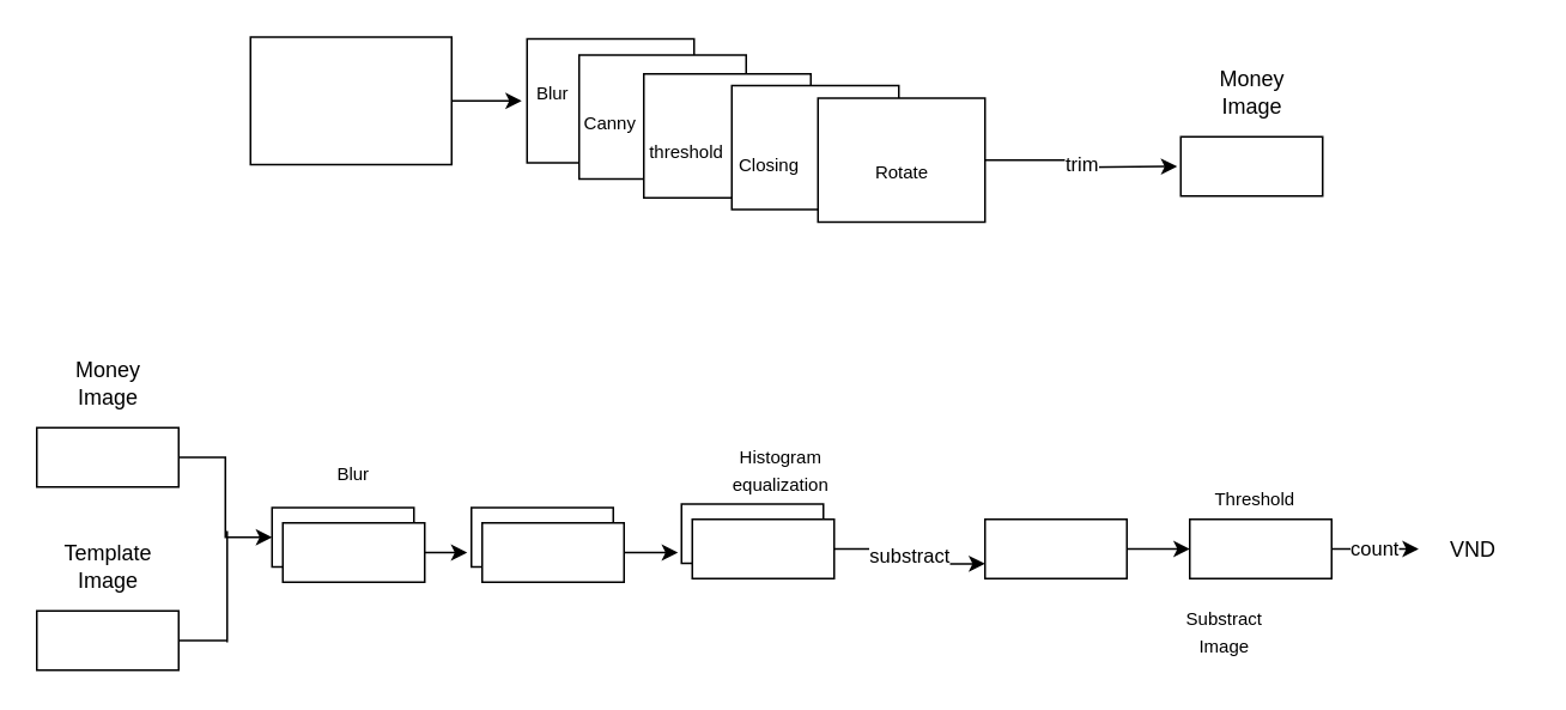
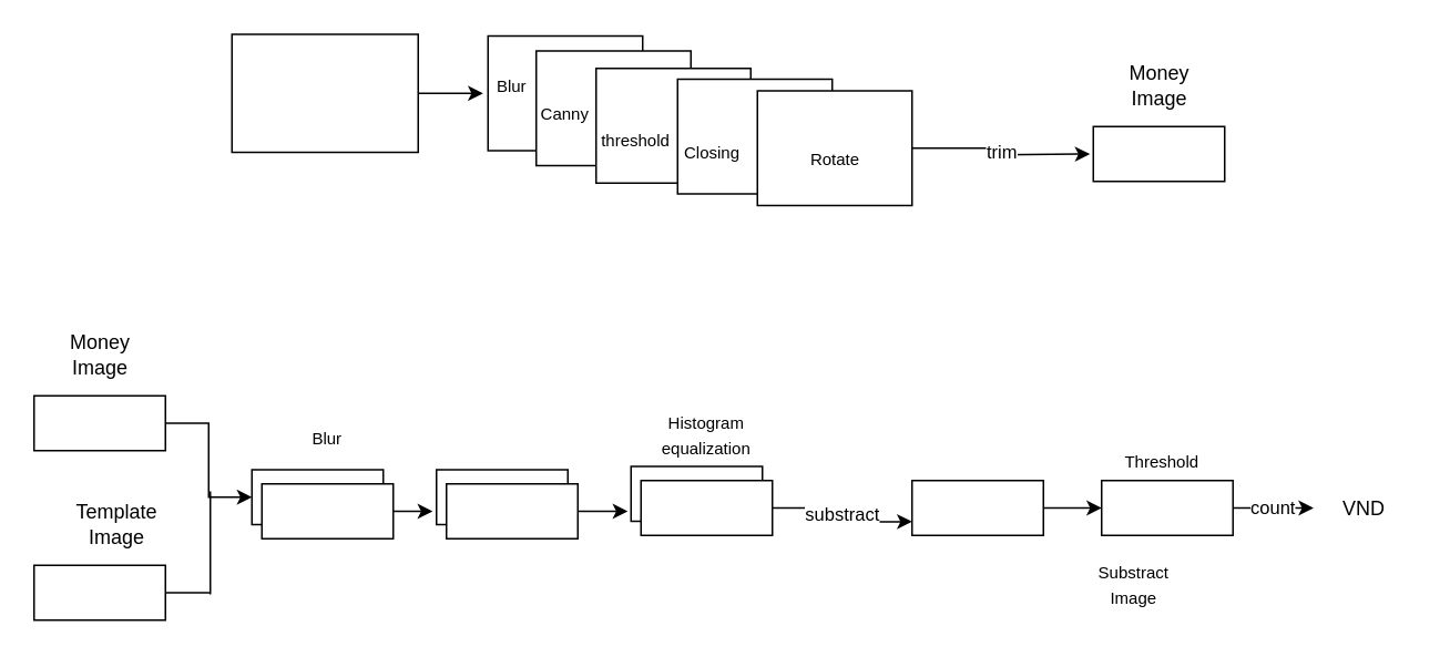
  <mxCell id="0" />
  <mxCell id="1" parent="0" />
  <mxCell id="2" style="edgeStyle=orthogonalEdgeStyle;rounded=0;orthogonalLoop=1;jettySize=auto;html=1;" parent="1" source="3" edge="1"><mxGeometry relative="1" as="geometry"><mxPoint x="290" y="55.5" as="targetPoint" /></mxGeometry></mxCell>
  <mxCell id="3" value="" style="rounded=0;whiteSpace=wrap;html=1;" parent="1" vertex="1"><mxGeometry x="139" y="20" width="112" height="71" as="geometry" /></mxCell>
  <mxCell id="4" value="" style="rounded=0;whiteSpace=wrap;html=1;" parent="1" vertex="1"><mxGeometry x="293" y="21" width="93" height="69" as="geometry" /></mxCell>
  <mxCell id="5" value="&lt;font style=&quot;font-size: 10px;&quot;&gt;Blur&lt;/font&gt;" style="text;html=1;strokeColor=none;fillColor=none;align=center;verticalAlign=middle;whiteSpace=wrap;rounded=0;" parent="1" vertex="1"><mxGeometry x="284" y="39.5" width="47" height="23" as="geometry" /></mxCell>
  <mxCell id="6" value="trim" style="edgeStyle=orthogonalEdgeStyle;rounded=0;orthogonalLoop=1;jettySize=auto;html=1;" parent="1" source="40" edge="1"><mxGeometry relative="1" as="geometry"><mxPoint x="655" y="92" as="targetPoint" /></mxGeometry></mxCell>
  <mxCell id="7" value="" style="rounded=0;whiteSpace=wrap;html=1;" parent="1" vertex="1"><mxGeometry x="657" y="75.5" width="79" height="33" as="geometry" /></mxCell>
  <mxCell id="8" value="Money Image" style="text;html=1;strokeColor=none;fillColor=none;align=center;verticalAlign=middle;whiteSpace=wrap;rounded=0;" parent="1" vertex="1"><mxGeometry x="662.5" y="36" width="68" height="30" as="geometry" /></mxCell>
  <mxCell id="9" style="edgeStyle=orthogonalEdgeStyle;rounded=0;orthogonalLoop=1;jettySize=auto;html=1;entryX=0;entryY=0.5;entryDx=0;entryDy=0;" parent="1" source="10" target="14" edge="1"><mxGeometry relative="1" as="geometry" /></mxCell>
  <mxCell id="10" value="" style="rounded=0;whiteSpace=wrap;html=1;" parent="1" vertex="1"><mxGeometry x="20" y="237.5" width="79" height="33" as="geometry" /></mxCell>
  <mxCell id="11" value="Money Image" style="text;html=1;strokeColor=none;fillColor=none;align=center;verticalAlign=middle;whiteSpace=wrap;rounded=0;" parent="1" vertex="1"><mxGeometry x="25.5" y="198" width="68" height="30" as="geometry" /></mxCell>
  <mxCell id="12" value="" style="rounded=0;whiteSpace=wrap;html=1;" parent="1" vertex="1"><mxGeometry x="20" y="339.5" width="79" height="33" as="geometry" /></mxCell>
- <mxCell id="13" value="Template Image" style="text;html=1;strokeColor=none;fillColor=none;align=center;verticalAlign=middle;whiteSpace=wrap;rounded=0;" parent="1" vertex="1"><mxGeometry x="25.5" y="300" width="68" height="30" as="geometry" /></mxCell>
+ <mxCell id="13" value="Template Image" style="text;html=1;strokeColor=none;fillColor=none;align=center;verticalAlign=middle;whiteSpace=wrap;rounded=0;" parent="1" vertex="1"><mxGeometry x="35.5" y="300" width="68" height="30" as="geometry" /></mxCell>
  <mxCell id="14" value="" style="rounded=0;whiteSpace=wrap;html=1;" parent="1" vertex="1"><mxGeometry x="151" y="282" width="79" height="33" as="geometry" /></mxCell>
  <mxCell id="15" style="edgeStyle=orthogonalEdgeStyle;rounded=0;orthogonalLoop=1;jettySize=auto;html=1;" parent="1" source="16" edge="1"><mxGeometry relative="1" as="geometry"><mxPoint x="259.667" y="307" as="targetPoint" /></mxGeometry></mxCell>
  <mxCell id="16" value="" style="rounded=0;whiteSpace=wrap;html=1;" parent="1" vertex="1"><mxGeometry x="157" y="290.5" width="79" height="33" as="geometry" /></mxCell>
  <mxCell id="17" value="&lt;font style=&quot;font-size: 10px;&quot;&gt;Blur&lt;/font&gt;" style="text;html=1;strokeColor=none;fillColor=none;align=center;verticalAlign=middle;whiteSpace=wrap;rounded=0;" parent="1" vertex="1"><mxGeometry x="173" y="251" width="47" height="23" as="geometry" /></mxCell>
  <mxCell id="18" value="" style="rounded=0;whiteSpace=wrap;html=1;" parent="1" vertex="1"><mxGeometry x="262" y="282" width="79" height="33" as="geometry" /></mxCell>
  <mxCell id="19" style="edgeStyle=orthogonalEdgeStyle;rounded=0;orthogonalLoop=1;jettySize=auto;html=1;" parent="1" source="20" edge="1"><mxGeometry relative="1" as="geometry"><mxPoint x="377" y="307" as="targetPoint" /></mxGeometry></mxCell>
  <mxCell id="20" value="" style="rounded=0;whiteSpace=wrap;html=1;" parent="1" vertex="1"><mxGeometry x="268" y="290.5" width="79" height="33" as="geometry" /></mxCell>
  <mxCell id="21" value="" style="rounded=0;whiteSpace=wrap;html=1;" parent="1" vertex="1"><mxGeometry x="379" y="280" width="79" height="33" as="geometry" /></mxCell>
  <mxCell id="22" value="substract" style="edgeStyle=orthogonalEdgeStyle;rounded=0;orthogonalLoop=1;jettySize=auto;html=1;entryX=0;entryY=0.75;entryDx=0;entryDy=0;" parent="1" source="23" target="26" edge="1"><mxGeometry relative="1" as="geometry"><mxPoint x="515.667" y="305" as="targetPoint" /></mxGeometry></mxCell>
  <mxCell id="23" value="" style="rounded=0;whiteSpace=wrap;html=1;" parent="1" vertex="1"><mxGeometry x="385" y="288.5" width="79" height="33" as="geometry" /></mxCell>
- <mxCell id="24" value="&lt;span style=&quot;font-size: 10px;&quot;&gt;Histogram equalization&lt;/span&gt;" style="text;html=1;strokeColor=none;fillColor=none;align=center;verticalAlign=middle;whiteSpace=wrap;rounded=0;" parent="1" vertex="1"><mxGeometry x="411" y="249" width="47" height="23" as="geometry" /></mxCell>
+ <mxCell id="24" value="&lt;span style=&quot;font-size: 10px;&quot;&gt;Histogram equalization&lt;/span&gt;" style="text;html=1;strokeColor=none;fillColor=none;align=center;verticalAlign=middle;whiteSpace=wrap;rounded=0;" parent="1" vertex="1"><mxGeometry x="401" y="249" width="47" height="23" as="geometry" /></mxCell>
  <mxCell id="25" style="edgeStyle=orthogonalEdgeStyle;rounded=0;orthogonalLoop=1;jettySize=auto;html=1;entryX=0;entryY=0.5;entryDx=0;entryDy=0;" parent="1" source="26" target="29" edge="1"><mxGeometry relative="1" as="geometry" /></mxCell>
  <mxCell id="26" value="" style="rounded=0;whiteSpace=wrap;html=1;" parent="1" vertex="1"><mxGeometry x="548" y="288.5" width="79" height="33" as="geometry" /></mxCell>
  <mxCell id="27" value="&lt;span style=&quot;font-size: 10px;&quot;&gt;Substract Image&lt;/span&gt;" style="text;html=1;strokeColor=none;fillColor=none;align=center;verticalAlign=middle;whiteSpace=wrap;rounded=0;" parent="1" vertex="1"><mxGeometry x="658" y="339" width="47" height="23" as="geometry" /></mxCell>
  <mxCell id="28" value="count" style="edgeStyle=orthogonalEdgeStyle;rounded=0;orthogonalLoop=1;jettySize=auto;html=1;" parent="1" source="29" edge="1"><mxGeometry relative="1" as="geometry"><mxPoint x="789.444" y="305" as="targetPoint" /></mxGeometry></mxCell>
  <mxCell id="29" value="" style="rounded=0;whiteSpace=wrap;html=1;" parent="1" vertex="1"><mxGeometry x="662" y="288.5" width="79" height="33" as="geometry" /></mxCell>
  <mxCell id="30" value="&lt;span style=&quot;font-size: 10px;&quot;&gt;Threshold&lt;/span&gt;" style="text;html=1;strokeColor=none;fillColor=none;align=center;verticalAlign=middle;whiteSpace=wrap;rounded=0;" parent="1" vertex="1"><mxGeometry x="675" y="265.5" width="47" height="23" as="geometry" /></mxCell>
  <mxCell id="31" value="" style="endArrow=none;html=1;rounded=0;exitX=1;exitY=0.5;exitDx=0;exitDy=0;" parent="1" source="12" edge="1"><mxGeometry width="50" height="50" relative="1" as="geometry"><mxPoint x="325" y="304" as="sourcePoint" /><mxPoint x="126" y="356" as="targetPoint" /></mxGeometry></mxCell>
  <mxCell id="32" value="" style="endArrow=none;html=1;rounded=0;" parent="1" edge="1"><mxGeometry width="50" height="50" relative="1" as="geometry"><mxPoint x="126" y="357" as="sourcePoint" /><mxPoint x="126" y="295" as="targetPoint" /></mxGeometry></mxCell>
  <mxCell id="33" value="VND" style="text;html=1;strokeColor=none;fillColor=none;align=center;verticalAlign=middle;whiteSpace=wrap;rounded=0;" parent="1" vertex="1"><mxGeometry x="790" y="290.5" width="60" height="30" as="geometry" /></mxCell>
  <mxCell id="34" value="" style="rounded=0;whiteSpace=wrap;html=1;" vertex="1" parent="1"><mxGeometry x="322" y="30" width="93" height="69" as="geometry" /></mxCell>
  <mxCell id="35" value="&lt;font style=&quot;font-size: 10px;&quot;&gt;Canny&lt;/font&gt;" style="text;html=1;strokeColor=none;fillColor=none;align=center;verticalAlign=middle;whiteSpace=wrap;rounded=0;" vertex="1" parent="1"><mxGeometry x="316" y="56.5" width="47" height="23" as="geometry" /></mxCell>
  <mxCell id="36" value="" style="rounded=0;whiteSpace=wrap;html=1;" parent="1" vertex="1"><mxGeometry x="358" y="40.5" width="93" height="69" as="geometry" /></mxCell>
  <mxCell id="37" value="&lt;font style=&quot;font-size: 10px;&quot;&gt;threshold&lt;/font&gt;" style="text;html=1;strokeColor=none;fillColor=none;align=center;verticalAlign=middle;whiteSpace=wrap;rounded=0;" parent="1" vertex="1"><mxGeometry x="352" y="69" width="60" height="30" as="geometry" /></mxCell>
  <mxCell id="38" value="" style="rounded=0;whiteSpace=wrap;html=1;" parent="1" vertex="1"><mxGeometry x="407" y="47" width="93" height="69" as="geometry" /></mxCell>
  <mxCell id="39" value="&lt;font style=&quot;font-size: 10px;&quot;&gt;Closing&lt;/font&gt;" style="text;html=1;strokeColor=none;fillColor=none;align=center;verticalAlign=middle;whiteSpace=wrap;rounded=0;" parent="1" vertex="1"><mxGeometry x="398" y="75.5" width="60" height="30" as="geometry" /></mxCell>
  <mxCell id="40" value="" style="rounded=0;whiteSpace=wrap;html=1;" parent="1" vertex="1"><mxGeometry x="455" y="54" width="93" height="69" as="geometry" /></mxCell>
  <mxCell id="41" value="&lt;font style=&quot;font-size: 10px;&quot;&gt;Rotate&lt;/font&gt;" style="text;html=1;strokeColor=none;fillColor=none;align=center;verticalAlign=middle;whiteSpace=wrap;rounded=0;" parent="1" vertex="1"><mxGeometry x="471.5" y="79.5" width="60" height="30" as="geometry" /></mxCell>
